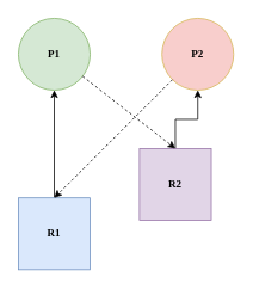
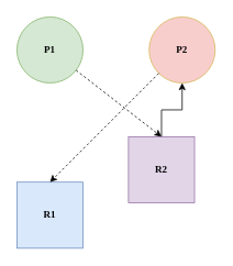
  <mxCell id="0" />
  <mxCell id="1" parent="0" />
  <mxCell id="2" value="P1" style="ellipse;whiteSpace=wrap;html=1;aspect=fixed;fillColor=#d5e8d4;strokeColor=#82b366;fontFamily=Fira Sans;fontStyle=1" parent="1" vertex="1"><mxGeometry x="20" y="20" width="80" height="80" as="geometry" /></mxCell>
  <mxCell id="3" value="P2" style="ellipse;whiteSpace=wrap;html=1;aspect=fixed;fillColor=#f8cecc;strokeColor=#d6b656;fontFamily=Fira Sans;fontStyle=1;" parent="1" vertex="1"><mxGeometry x="180" y="20" width="80" height="80" as="geometry" /></mxCell>
- <mxCell id="4" style="edgeStyle=orthogonalEdgeStyle;rounded=0;orthogonalLoop=1;jettySize=auto;html=1;fontFamily=Fira Sans;" parent="1" source="5" target="2" edge="1"><mxGeometry relative="1" as="geometry" /></mxCell>
  <mxCell id="5" value="R1" style="whiteSpace=wrap;html=1;aspect=fixed;fillColor=#dae8fc;strokeColor=#6c8ebf;fontFamily=Fira Sans;fontStyle=1" parent="1" vertex="1"><mxGeometry x="20" y="220" width="80" height="80" as="geometry" /></mxCell>
  <mxCell id="6" style="edgeStyle=orthogonalEdgeStyle;rounded=0;orthogonalLoop=1;jettySize=auto;html=1;fontFamily=Fira Sans;" parent="1" source="7" target="3" edge="1"><mxGeometry relative="1" as="geometry" /></mxCell>
  <mxCell id="7" value="R2" style="whiteSpace=wrap;html=1;aspect=fixed;fillColor=#e1d5e7;strokeColor=#9673a6;fontFamily=Fira Sans;fontStyle=1" parent="1" vertex="1"><mxGeometry x="155" y="165" width="80" height="80" as="geometry" /></mxCell>
  <mxCell id="8" value="" style="endArrow=classic;html=1;fontFamily=Fira Sans;entryX=0.5;entryY=0;entryDx=0;entryDy=0;dashed=1;" edge="1" parent="1" source="2" target="7"><mxGeometry width="50" height="50" relative="1" as="geometry"><mxPoint x="150" y="100" as="sourcePoint" /><mxPoint x="260" y="180" as="targetPoint" /></mxGeometry></mxCell>
  <mxCell id="9" value="" style="endArrow=classic;html=1;dashed=1;fontFamily=Fira Sans;" edge="1" parent="1" source="3"><mxGeometry width="50" height="50" relative="1" as="geometry"><mxPoint x="210" y="230" as="sourcePoint" /><mxPoint x="60" y="220" as="targetPoint" /></mxGeometry></mxCell>
